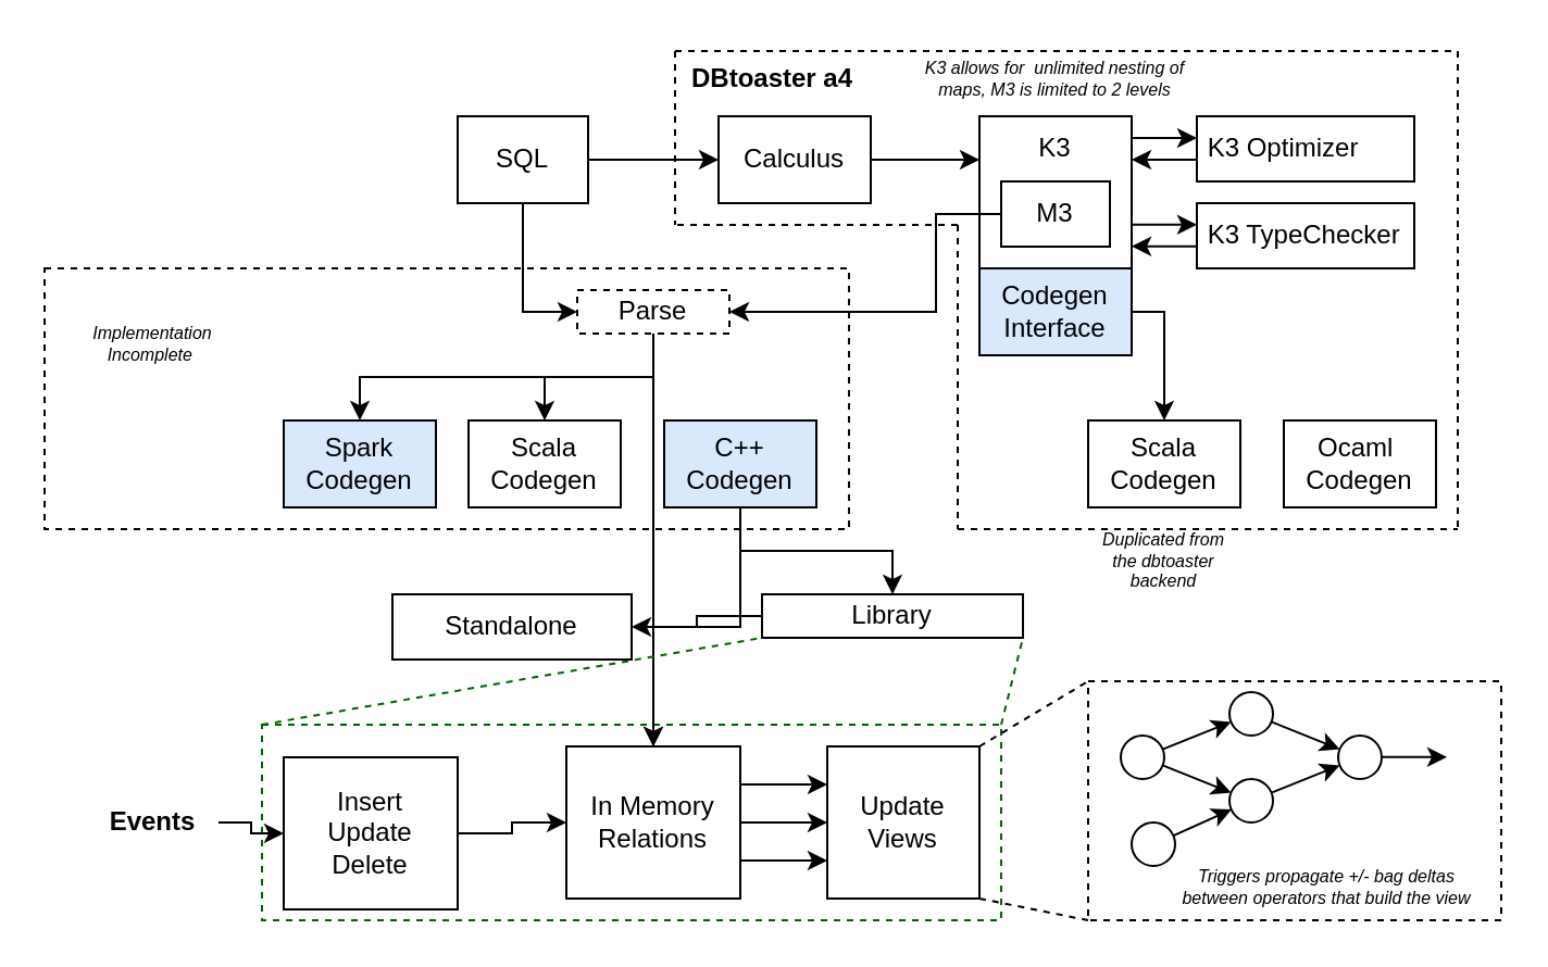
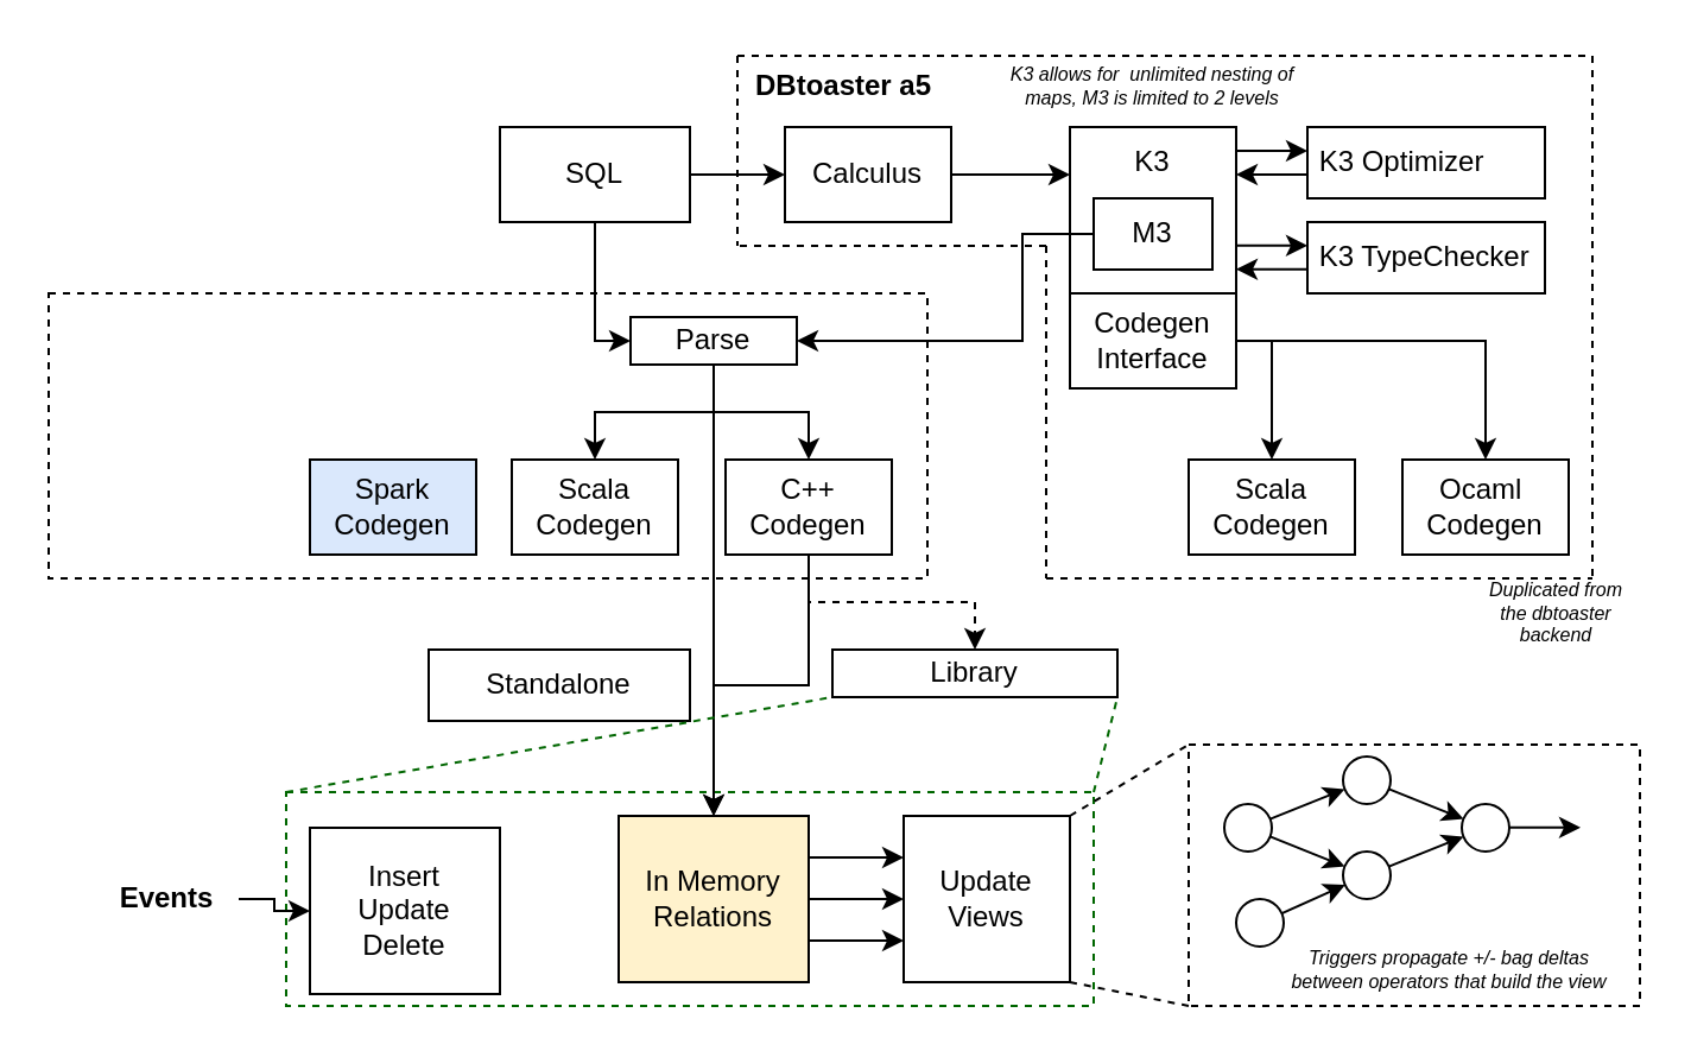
  <mxCell id="0" />
  <mxCell id="1" parent="0" />
  <mxCell id="2" value="" style="rounded=0;whiteSpace=wrap;html=1;fillColor=none;dashed=1;" vertex="1" parent="1"><mxGeometry x="500" y="313" width="190" height="110" as="geometry" /></mxCell>
  <mxCell id="3" value="" style="rounded=0;whiteSpace=wrap;html=1;strokeColor=#000000;fillColor=none;dashed=1;" vertex="1" parent="1"><mxGeometry x="20" y="123" width="370" height="120" as="geometry" /></mxCell>
  <mxCell id="4" value="" style="rounded=0;whiteSpace=wrap;html=1;fillColor=none;dashed=1;strokeColor=#006600;" vertex="1" parent="1"><mxGeometry x="120" y="333" width="340" height="90" as="geometry" /></mxCell>
  <mxCell id="5" style="edgeStyle=none;html=1;exitX=1;exitY=0.5;exitDx=0;exitDy=0;entryX=0;entryY=0.5;entryDx=0;entryDy=0;" edge="1" parent="1" source="7" target="19"><mxGeometry relative="1" as="geometry" /></mxCell>
  <mxCell id="6" style="edgeStyle=orthogonalEdgeStyle;rounded=0;html=1;exitX=0.5;exitY=1;exitDx=0;exitDy=0;entryX=0;entryY=0.5;entryDx=0;entryDy=0;strokeColor=#000000;" edge="1" parent="1" source="7" target="35"><mxGeometry relative="1" as="geometry" /></mxCell>
- <mxCell id="7" value="SQL" style="rounded=0;whiteSpace=wrap;html=1;" vertex="1" parent="1"><mxGeometry x="210" y="53" width="60" height="40" as="geometry" /></mxCell>
+ <mxCell id="7" value="SQL" style="rounded=0;whiteSpace=wrap;html=1;" vertex="1" parent="1"><mxGeometry x="210" y="53" width="80" height="40" as="geometry" /></mxCell>
  <mxCell id="8" value="K3" style="rounded=0;whiteSpace=wrap;html=1;" vertex="1" parent="1"><mxGeometry x="450" y="53" width="70" height="70" as="geometry" /></mxCell>
- <mxCell id="9" style="edgeStyle=orthogonalEdgeStyle;rounded=0;html=1;exitX=0;exitY=0.5;exitDx=0;exitDy=0;entryX=1;entryY=0.5;entryDx=0;entryDy=0;" edge="1" parent="1" source="10" target="11"><mxGeometry relative="1" as="geometry" /></mxCell>
  <mxCell id="10" value="Library" style="rounded=0;whiteSpace=wrap;html=1;" vertex="1" parent="1"><mxGeometry x="350" y="273" width="120" height="20" as="geometry" /></mxCell>
  <mxCell id="11" value="Standalone" style="rounded=0;whiteSpace=wrap;html=1;" vertex="1" parent="1"><mxGeometry x="180" y="273" width="110" height="30" as="geometry" /></mxCell>
  <mxCell id="12" value="K3 Optimizer" style="rounded=0;whiteSpace=wrap;html=1;" vertex="1" parent="1"><mxGeometry x="550" y="53" width="100" height="30" as="geometry" /></mxCell>
  <mxCell id="13" value="K3 TypeChecker" style="rounded=0;whiteSpace=wrap;html=1;" vertex="1" parent="1"><mxGeometry x="550" y="93" width="100" height="30" as="geometry" /></mxCell>
+ <mxCell id="14" style="edgeStyle=orthogonalEdgeStyle;html=1;exitX=1;exitY=0.5;exitDx=0;exitDy=0;entryX=0.5;entryY=0;entryDx=0;entryDy=0;rounded=0;" edge="1" parent="1" source="17" target="27"><mxGeometry relative="1" as="geometry" /></mxCell>
  <mxCell id="15" style="edgeStyle=orthogonalEdgeStyle;rounded=0;html=1;exitX=1;exitY=0.5;exitDx=0;exitDy=0;entryX=0.5;entryY=0;entryDx=0;entryDy=0;" edge="1" parent="1" source="17" target="26"><mxGeometry relative="1" as="geometry" /></mxCell>
  <mxCell id="16" style="edgeStyle=orthogonalEdgeStyle;rounded=0;html=1;exitX=0;exitY=0.5;exitDx=0;exitDy=0;entryX=1;entryY=0.5;entryDx=0;entryDy=0;" edge="1" parent="1" source="37" target="35"><mxGeometry relative="1" as="geometry"><Array as="points"><mxPoint x="430" y="98" /><mxPoint x="430" y="143" /></Array></mxGeometry></mxCell>
- <mxCell id="17" value="Codegen Interface" style="rounded=0;whiteSpace=wrap;html=1;fillColor=#dae8fc;" vertex="1" parent="1"><mxGeometry x="450" y="123" width="70" height="40" as="geometry" /></mxCell>
+ <mxCell id="17" value="Codegen Interface" style="rounded=0;whiteSpace=wrap;html=1;" vertex="1" parent="1"><mxGeometry x="450" y="123" width="70" height="40" as="geometry" /></mxCell>
  <mxCell id="18" style="edgeStyle=orthogonalEdgeStyle;rounded=0;html=1;exitX=1;exitY=0.5;exitDx=0;exitDy=0;" edge="1" parent="1" source="19"><mxGeometry relative="1" as="geometry"><mxPoint x="450" y="73" as="targetPoint" /></mxGeometry></mxCell>
  <mxCell id="19" value="Calculus" style="rounded=0;whiteSpace=wrap;html=1;" vertex="1" parent="1"><mxGeometry x="330" y="53" width="70" height="40" as="geometry" /></mxCell>
  <mxCell id="20" value="" style="endArrow=classic;html=1;" edge="1" parent="1"><mxGeometry width="50" height="50" relative="1" as="geometry"><mxPoint x="520" y="63" as="sourcePoint" /><mxPoint x="550" y="63" as="targetPoint" /></mxGeometry></mxCell>
  <mxCell id="21" value="" style="endArrow=classic;html=1;" edge="1" parent="1"><mxGeometry width="50" height="50" relative="1" as="geometry"><mxPoint x="550" y="73" as="sourcePoint" /><mxPoint x="520" y="73" as="targetPoint" /></mxGeometry></mxCell>
  <mxCell id="22" value="" style="endArrow=classic;html=1;" edge="1" parent="1"><mxGeometry width="50" height="50" relative="1" as="geometry"><mxPoint x="520" y="102.88" as="sourcePoint" /><mxPoint x="550" y="102.88" as="targetPoint" /></mxGeometry></mxCell>
  <mxCell id="23" value="" style="endArrow=classic;html=1;" edge="1" parent="1"><mxGeometry width="50" height="50" relative="1" as="geometry"><mxPoint x="550" y="112.88" as="sourcePoint" /><mxPoint x="520" y="112.88" as="targetPoint" /></mxGeometry></mxCell>
  <mxCell id="24" value="&amp;nbsp;K3 TypeChecker" style="rounded=0;whiteSpace=wrap;html=1;align=left;" vertex="1" parent="1"><mxGeometry x="550" y="93" width="100" height="30" as="geometry" /></mxCell>
  <mxCell id="25" value="&amp;nbsp;K3 Optimizer" style="rounded=0;whiteSpace=wrap;html=1;align=left;" vertex="1" parent="1"><mxGeometry x="550" y="53" width="100" height="30" as="geometry" /></mxCell>
  <mxCell id="26" value="Scala Codegen" style="rounded=0;whiteSpace=wrap;html=1;" vertex="1" parent="1"><mxGeometry x="500" y="193" width="70" height="40" as="geometry" /></mxCell>
  <mxCell id="27" value="Ocaml&amp;nbsp;&lt;br&gt;Codegen" style="rounded=0;whiteSpace=wrap;html=1;" vertex="1" parent="1"><mxGeometry x="590" y="193" width="70" height="40" as="geometry" /></mxCell>
  <mxCell id="28" value="Spark Codegen" style="rounded=0;whiteSpace=wrap;html=1;fillColor=#dae8fc;" vertex="1" parent="1"><mxGeometry x="130" y="193" width="70" height="40" as="geometry" /></mxCell>
  <mxCell id="29" style="edgeStyle=orthogonalEdgeStyle;rounded=0;html=1;exitX=0.5;exitY=1;exitDx=0;exitDy=0;" edge="1" parent="1" source="31" target="44"><mxGeometry relative="1" as="geometry" /></mxCell>
- <mxCell id="30" style="edgeStyle=orthogonalEdgeStyle;rounded=0;html=1;exitX=0.5;exitY=1;exitDx=0;exitDy=0;entryX=0.5;entryY=0;entryDx=0;entryDy=0;" edge="1" parent="1" source="31" target="10"><mxGeometry relative="1" as="geometry" /></mxCell>
- <mxCell id="31" value="C++&lt;br&gt;Codegen" style="rounded=0;whiteSpace=wrap;html=1;fillColor=#dae8fc;" vertex="1" parent="1"><mxGeometry x="305" y="193" width="70" height="40" as="geometry" /></mxCell>
- <mxCell id="32" style="edgeStyle=orthogonalEdgeStyle;rounded=0;html=1;exitX=0.5;exitY=1;exitDx=0;exitDy=0;entryX=0.5;entryY=0;entryDx=0;entryDy=0;" edge="1" parent="1" source="35" target="28"><mxGeometry relative="1" as="geometry" /></mxCell>
+ <mxCell id="30" style="edgeStyle=orthogonalEdgeStyle;rounded=0;html=1;exitX=0.5;exitY=1;exitDx=0;exitDy=0;entryX=0.5;entryY=0;entryDx=0;entryDy=0;dashed=1;" edge="1" parent="1" source="31" target="10"><mxGeometry relative="1" as="geometry" /></mxCell>
+ <mxCell id="31" value="C++&lt;br&gt;Codegen" style="rounded=0;whiteSpace=wrap;html=1;" vertex="1" parent="1"><mxGeometry x="305" y="193" width="70" height="40" as="geometry" /></mxCell>
+ <mxCell id="32" style="edgeStyle=orthogonalEdgeStyle;rounded=0;html=1;exitX=0.5;exitY=1;exitDx=0;exitDy=0;" edge="1" parent="1" source="35" target="31"><mxGeometry relative="1" as="geometry" /></mxCell>
  <mxCell id="33" style="edgeStyle=orthogonalEdgeStyle;rounded=0;html=1;exitX=0.5;exitY=1;exitDx=0;exitDy=0;" edge="1" parent="1" source="35" target="44"><mxGeometry relative="1" as="geometry" /></mxCell>
  <mxCell id="34" style="edgeStyle=orthogonalEdgeStyle;rounded=0;html=1;exitX=0.5;exitY=1;exitDx=0;exitDy=0;entryX=0.5;entryY=0;entryDx=0;entryDy=0;" edge="1" parent="1" source="35" target="36"><mxGeometry relative="1" as="geometry" /></mxCell>
- <mxCell id="35" value="Parse" style="rounded=0;whiteSpace=wrap;html=1;dashed=1;" vertex="1" parent="1"><mxGeometry x="265" y="133" width="70" height="20" as="geometry" /></mxCell>
+ <mxCell id="35" value="Parse" style="rounded=0;whiteSpace=wrap;html=1;" vertex="1" parent="1"><mxGeometry x="265" y="133" width="70" height="20" as="geometry" /></mxCell>
  <mxCell id="36" value="Scala Codegen" style="rounded=0;whiteSpace=wrap;html=1;" vertex="1" parent="1"><mxGeometry x="215" y="193" width="70" height="40" as="geometry" /></mxCell>
  <mxCell id="37" value="M3" style="rounded=0;whiteSpace=wrap;html=1;" vertex="1" parent="1"><mxGeometry x="460" y="83" width="50" height="30" as="geometry" /></mxCell>
  <mxCell id="38" value="K3" style="text;html=1;strokeColor=none;fillColor=none;align=center;verticalAlign=middle;whiteSpace=wrap;rounded=0;" vertex="1" parent="1"><mxGeometry x="455" y="53" width="60" height="30" as="geometry" /></mxCell>
- <mxCell id="39" style="edgeStyle=orthogonalEdgeStyle;rounded=0;html=1;exitX=1;exitY=0.5;exitDx=0;exitDy=0;entryX=0;entryY=0.5;entryDx=0;entryDy=0;" edge="1" parent="1" source="40" target="44"><mxGeometry relative="1" as="geometry" /></mxCell>
  <mxCell id="40" value="Insert&lt;br&gt;Update &lt;br&gt;Delete" style="rounded=0;whiteSpace=wrap;html=1;" vertex="1" parent="1"><mxGeometry x="130" y="348" width="80" height="70" as="geometry" /></mxCell>
  <mxCell id="41" style="edgeStyle=orthogonalEdgeStyle;rounded=0;html=1;exitX=1;exitY=0.25;exitDx=0;exitDy=0;entryX=0;entryY=0.25;entryDx=0;entryDy=0;" edge="1" parent="1" source="44" target="45"><mxGeometry relative="1" as="geometry" /></mxCell>
  <mxCell id="42" style="edgeStyle=orthogonalEdgeStyle;rounded=0;html=1;exitX=1;exitY=0.5;exitDx=0;exitDy=0;entryX=0;entryY=0.5;entryDx=0;entryDy=0;" edge="1" parent="1" source="44" target="45"><mxGeometry relative="1" as="geometry" /></mxCell>
  <mxCell id="43" style="edgeStyle=orthogonalEdgeStyle;rounded=0;html=1;exitX=1;exitY=0.75;exitDx=0;exitDy=0;entryX=0;entryY=0.75;entryDx=0;entryDy=0;" edge="1" parent="1" source="44" target="45"><mxGeometry relative="1" as="geometry" /></mxCell>
- <mxCell id="44" value="In Memory&lt;br&gt;Relations" style="rounded=0;whiteSpace=wrap;html=1;" vertex="1" parent="1"><mxGeometry x="260" y="343" width="80" height="70" as="geometry" /></mxCell>
+ <mxCell id="44" value="In Memory&lt;br&gt;Relations" style="rounded=0;whiteSpace=wrap;html=1;fillColor=#fff2cc;" vertex="1" parent="1"><mxGeometry x="260" y="343" width="80" height="70" as="geometry" /></mxCell>
  <mxCell id="45" value="Update &lt;br&gt;Views" style="rounded=0;whiteSpace=wrap;html=1;" vertex="1" parent="1"><mxGeometry x="380" y="343" width="70" height="70" as="geometry" /></mxCell>
  <mxCell id="46" value="" style="endArrow=none;html=1;rounded=0;entryX=0;entryY=1;entryDx=0;entryDy=0;exitX=0;exitY=0;exitDx=0;exitDy=0;dashed=1;strokeColor=#006600;" edge="1" parent="1" source="4" target="10"><mxGeometry width="50" height="50" relative="1" as="geometry"><mxPoint x="100" y="263" as="sourcePoint" /><mxPoint x="150" y="213" as="targetPoint" /></mxGeometry></mxCell>
  <mxCell id="47" value="" style="endArrow=none;html=1;rounded=0;entryX=1;entryY=1;entryDx=0;entryDy=0;exitX=1;exitY=0;exitDx=0;exitDy=0;dashed=1;strokeColor=#006600;" edge="1" parent="1" source="4" target="10"><mxGeometry width="50" height="50" relative="1" as="geometry"><mxPoint x="140" y="333" as="sourcePoint" /><mxPoint x="360" y="313" as="targetPoint" /></mxGeometry></mxCell>
  <mxCell id="48" style="rounded=0;html=1;" edge="1" parent="1" source="50" target="54"><mxGeometry relative="1" as="geometry" /></mxCell>
  <mxCell id="49" style="edgeStyle=none;rounded=0;html=1;" edge="1" parent="1" source="50" target="52"><mxGeometry relative="1" as="geometry" /></mxCell>
  <mxCell id="50" value="" style="ellipse;whiteSpace=wrap;html=1;aspect=fixed;fillColor=none;" vertex="1" parent="1"><mxGeometry x="515" y="338" width="20" height="20" as="geometry" /></mxCell>
  <mxCell id="51" style="edgeStyle=none;rounded=0;html=1;" edge="1" parent="1" source="52" target="57"><mxGeometry relative="1" as="geometry" /></mxCell>
  <mxCell id="52" value="" style="ellipse;whiteSpace=wrap;html=1;aspect=fixed;fillColor=none;" vertex="1" parent="1"><mxGeometry x="565" y="318" width="20" height="20" as="geometry" /></mxCell>
  <mxCell id="53" style="edgeStyle=none;rounded=0;html=1;" edge="1" parent="1" source="54" target="57"><mxGeometry relative="1" as="geometry" /></mxCell>
  <mxCell id="54" value="" style="ellipse;whiteSpace=wrap;html=1;aspect=fixed;fillColor=none;" vertex="1" parent="1"><mxGeometry x="565" y="358" width="20" height="20" as="geometry" /></mxCell>
  <mxCell id="55" style="edgeStyle=none;rounded=0;html=1;" edge="1" parent="1" source="56" target="54"><mxGeometry relative="1" as="geometry" /></mxCell>
  <mxCell id="56" value="" style="ellipse;whiteSpace=wrap;html=1;aspect=fixed;fillColor=none;" vertex="1" parent="1"><mxGeometry x="520" y="378" width="20" height="20" as="geometry" /></mxCell>
  <mxCell id="57" value="" style="ellipse;whiteSpace=wrap;html=1;aspect=fixed;fillColor=none;" vertex="1" parent="1"><mxGeometry x="615" y="338" width="20" height="20" as="geometry" /></mxCell>
  <mxCell id="58" value="" style="endArrow=none;html=1;rounded=0;entryX=0;entryY=1;entryDx=0;entryDy=0;exitX=1;exitY=1;exitDx=0;exitDy=0;dashed=1;" edge="1" parent="1" source="45" target="2"><mxGeometry width="50" height="50" relative="1" as="geometry"><mxPoint x="440" y="473" as="sourcePoint" /><mxPoint x="450" y="463" as="targetPoint" /></mxGeometry></mxCell>
  <mxCell id="59" value="" style="endArrow=none;html=1;rounded=0;entryX=0;entryY=0;entryDx=0;entryDy=0;exitX=1;exitY=0;exitDx=0;exitDy=0;dashed=1;" edge="1" parent="1" source="45" target="2"><mxGeometry width="50" height="50" relative="1" as="geometry"><mxPoint x="460" y="423" as="sourcePoint" /><mxPoint x="510" y="453" as="targetPoint" /></mxGeometry></mxCell>
  <mxCell id="60" value="" style="endArrow=none;dashed=1;html=1;strokeWidth=1;rounded=0;strokeColor=#000000;" edge="1" parent="1"><mxGeometry width="50" height="50" relative="1" as="geometry"><mxPoint x="440" y="243" as="sourcePoint" /><mxPoint x="670" y="243" as="targetPoint" /></mxGeometry></mxCell>
  <mxCell id="61" value="" style="endArrow=none;dashed=1;html=1;strokeWidth=1;rounded=0;strokeColor=#000000;" edge="1" parent="1"><mxGeometry width="50" height="50" relative="1" as="geometry"><mxPoint x="310" y="23" as="sourcePoint" /><mxPoint x="670" y="23" as="targetPoint" /></mxGeometry></mxCell>
  <mxCell id="62" value="" style="endArrow=none;dashed=1;html=1;strokeWidth=1;rounded=0;strokeColor=#000000;" edge="1" parent="1"><mxGeometry width="50" height="50" relative="1" as="geometry"><mxPoint x="670" y="23" as="sourcePoint" /><mxPoint x="670" y="243" as="targetPoint" /></mxGeometry></mxCell>
  <mxCell id="63" value="" style="endArrow=none;dashed=1;html=1;strokeWidth=1;rounded=0;strokeColor=#000000;" edge="1" parent="1"><mxGeometry width="50" height="50" relative="1" as="geometry"><mxPoint x="310" y="23" as="sourcePoint" /><mxPoint x="310" y="103" as="targetPoint" /></mxGeometry></mxCell>
  <mxCell id="64" value="" style="endArrow=none;dashed=1;html=1;strokeWidth=1;rounded=0;strokeColor=#000000;" edge="1" parent="1"><mxGeometry width="50" height="50" relative="1" as="geometry"><mxPoint x="440" y="103" as="sourcePoint" /><mxPoint x="310" y="103" as="targetPoint" /></mxGeometry></mxCell>
  <mxCell id="65" value="" style="endArrow=none;dashed=1;html=1;strokeWidth=1;rounded=0;strokeColor=#000000;" edge="1" parent="1"><mxGeometry width="50" height="50" relative="1" as="geometry"><mxPoint x="440" y="103" as="sourcePoint" /><mxPoint x="440" y="243" as="targetPoint" /></mxGeometry></mxCell>
- <mxCell id="66" value="DBtoaster a4" style="text;html=1;strokeColor=none;fillColor=none;align=center;verticalAlign=middle;whiteSpace=wrap;rounded=0;dashed=1;fontStyle=1" vertex="1" parent="1"><mxGeometry x="305" y="23" width="100" height="25" as="geometry" /></mxCell>
- <mxCell id="67" value="Implementation Incomplete&amp;nbsp;" style="text;html=1;strokeColor=none;fillColor=none;align=center;verticalAlign=middle;whiteSpace=wrap;rounded=0;dashed=1;fontSize=8;fontStyle=2" vertex="1" parent="1"><mxGeometry x="40" y="143" width="60" height="30" as="geometry" /></mxCell>
- <mxCell id="68" value="Duplicated from the dbtoaster backend" style="text;html=1;strokeColor=none;fillColor=none;align=center;verticalAlign=middle;whiteSpace=wrap;rounded=0;dashed=1;fontSize=8;fontStyle=2" vertex="1" parent="1"><mxGeometry x="505" y="243" width="60" height="30" as="geometry" /></mxCell>
+ <mxCell id="66" value="DBtoaster a5" style="text;html=1;strokeColor=none;fillColor=none;align=center;verticalAlign=middle;whiteSpace=wrap;rounded=0;dashed=1;fontStyle=1" vertex="1" parent="1"><mxGeometry x="305" y="23" width="100" height="25" as="geometry" /></mxCell>
+ <mxCell id="68" value="Duplicated from the dbtoaster backend" style="text;html=1;strokeColor=none;fillColor=none;align=center;verticalAlign=middle;whiteSpace=wrap;rounded=0;dashed=1;fontSize=8;fontStyle=2" vertex="1" parent="1"><mxGeometry x="625" y="243" width="60" height="30" as="geometry" /></mxCell>
  <mxCell id="69" value="K3 allows for&amp;nbsp; unlimited nesting of maps, M3 is limited to 2 levels" style="text;html=1;strokeColor=none;fillColor=none;align=center;verticalAlign=middle;whiteSpace=wrap;rounded=0;dashed=1;fontSize=8;fontStyle=2" vertex="1" parent="1"><mxGeometry x="420" y="20.5" width="130" height="30" as="geometry" /></mxCell>
  <mxCell id="70" value="Triggers propagate +/- bag deltas between operators that build the view" style="text;html=1;strokeColor=none;fillColor=none;align=center;verticalAlign=middle;whiteSpace=wrap;rounded=0;dashed=1;fontSize=8;fontStyle=2" vertex="1" parent="1"><mxGeometry x="540" y="393" width="140" height="30" as="geometry" /></mxCell>
  <mxCell id="71" value="" style="endArrow=classic;html=1;rounded=0;strokeColor=#000000;strokeWidth=1;fontSize=8;" edge="1" parent="1"><mxGeometry width="50" height="50" relative="1" as="geometry"><mxPoint x="635" y="347.9" as="sourcePoint" /><mxPoint x="665" y="347.9" as="targetPoint" /></mxGeometry></mxCell>
  <mxCell id="72" style="edgeStyle=orthogonalEdgeStyle;rounded=0;html=1;exitX=1;exitY=0.5;exitDx=0;exitDy=0;entryX=0;entryY=0.5;entryDx=0;entryDy=0;strokeColor=#000000;strokeWidth=1;fontSize=12;" edge="1" parent="1" source="73" target="40"><mxGeometry relative="1" as="geometry" /></mxCell>
  <mxCell id="73" value="Events" style="text;html=1;strokeColor=none;fillColor=none;align=center;verticalAlign=middle;whiteSpace=wrap;rounded=0;dashed=1;fontSize=12;fontStyle=1" vertex="1" parent="1"><mxGeometry x="40" y="363" width="60" height="30" as="geometry" /></mxCell>
